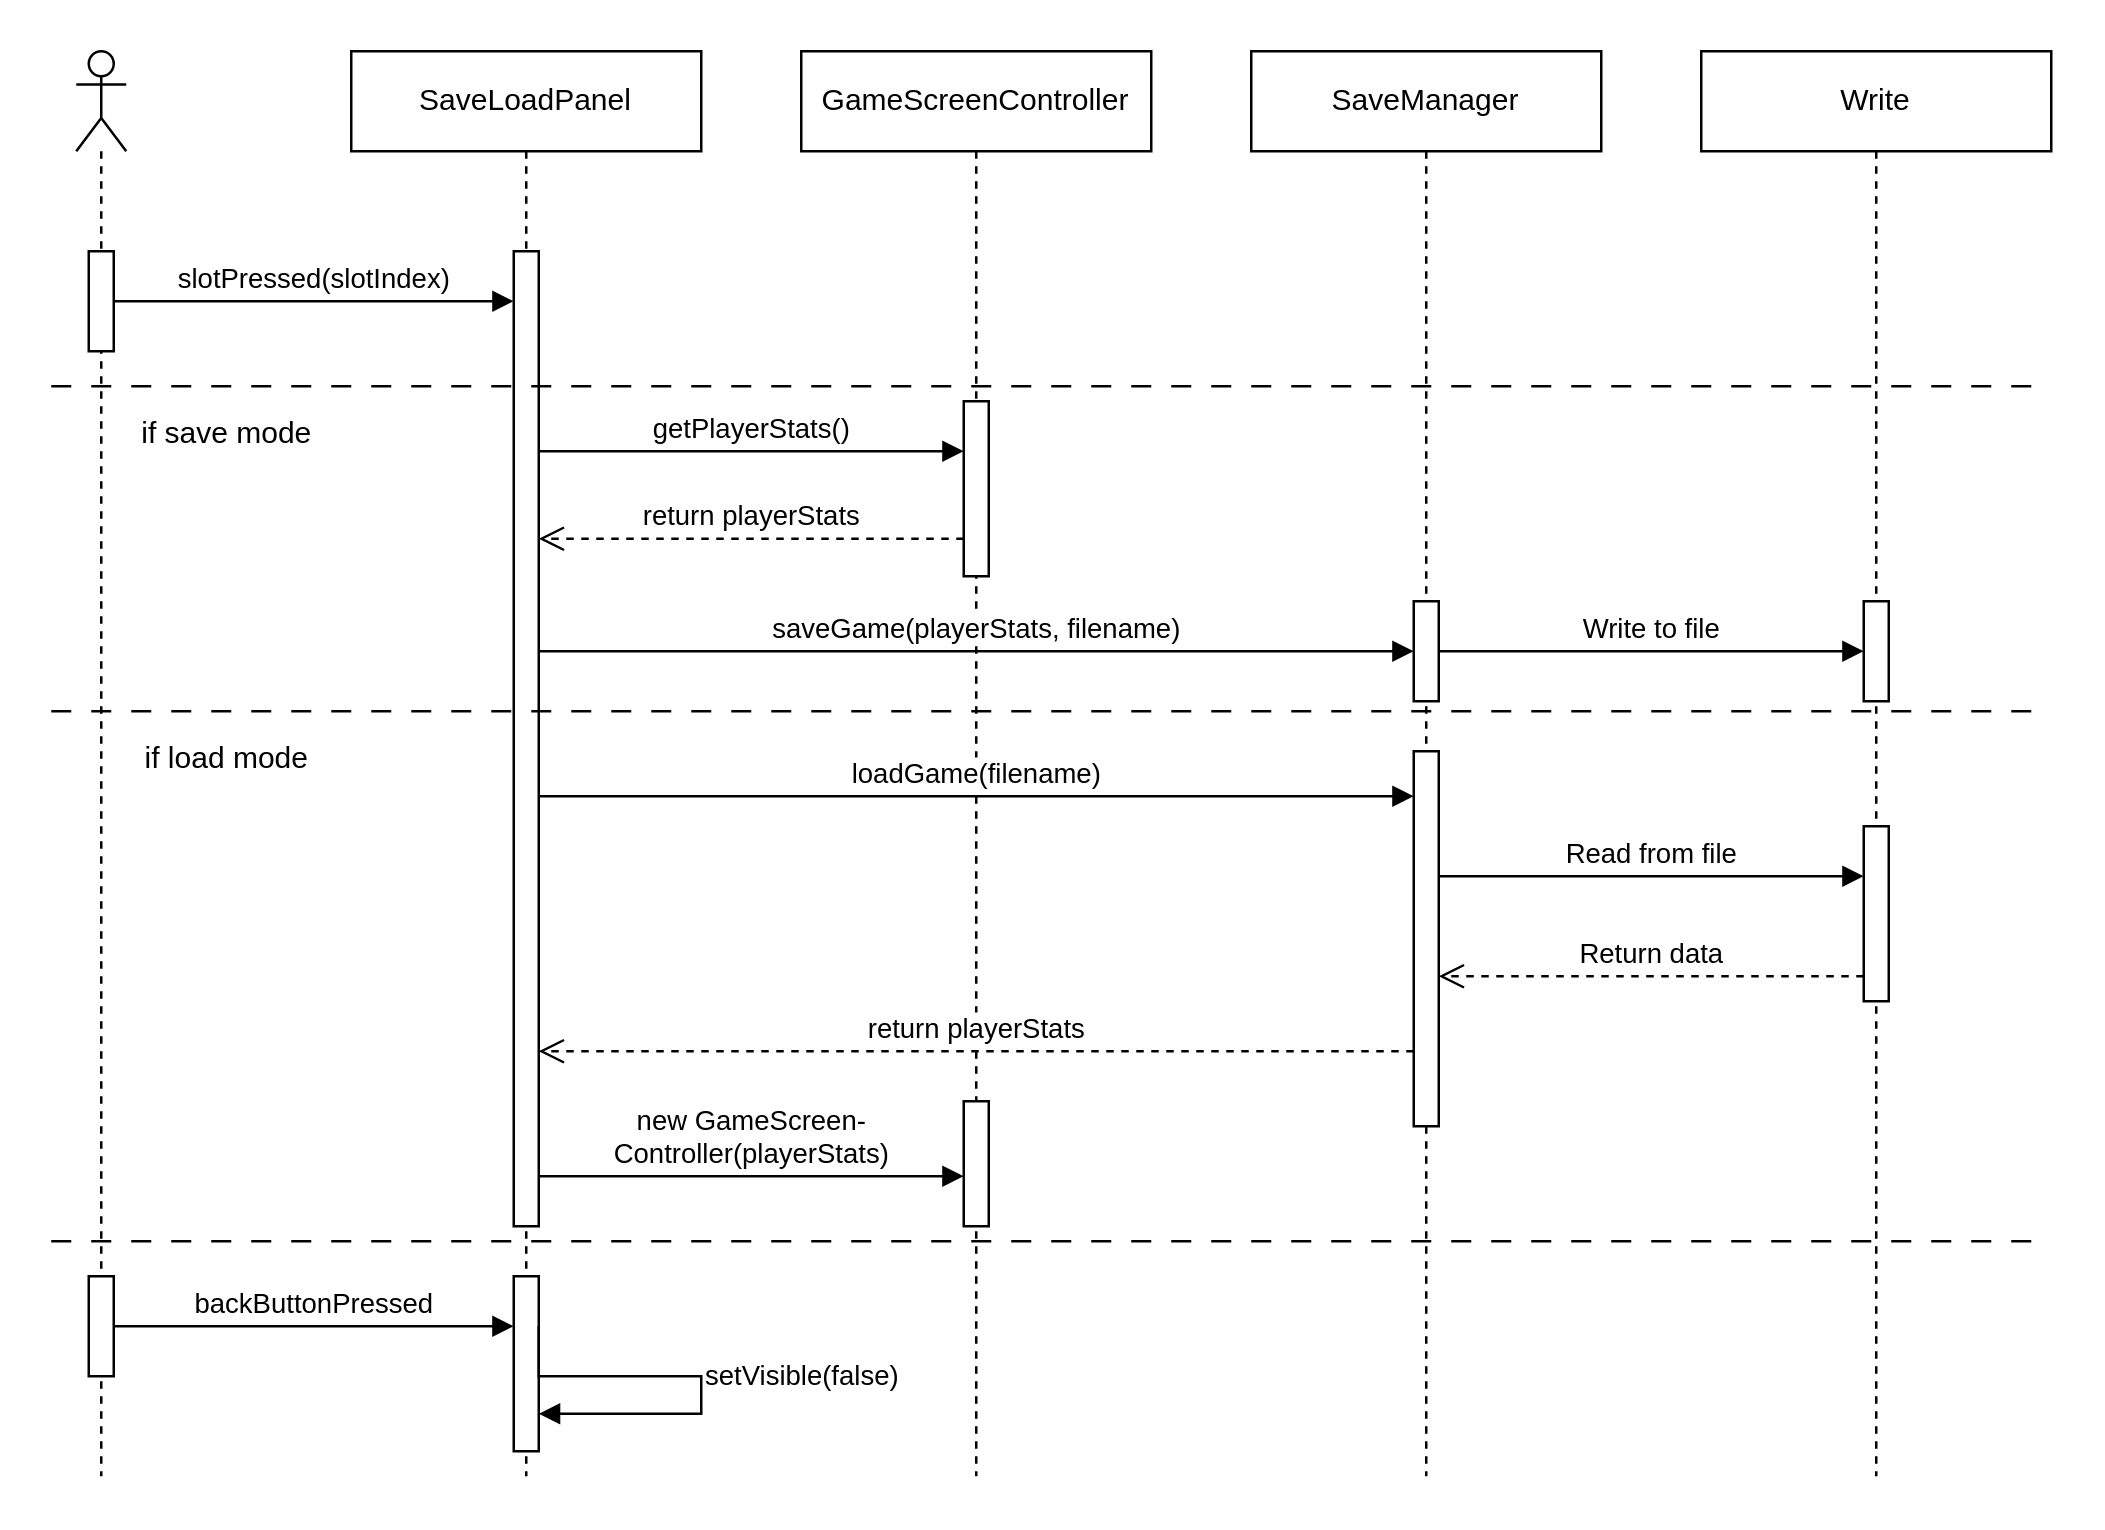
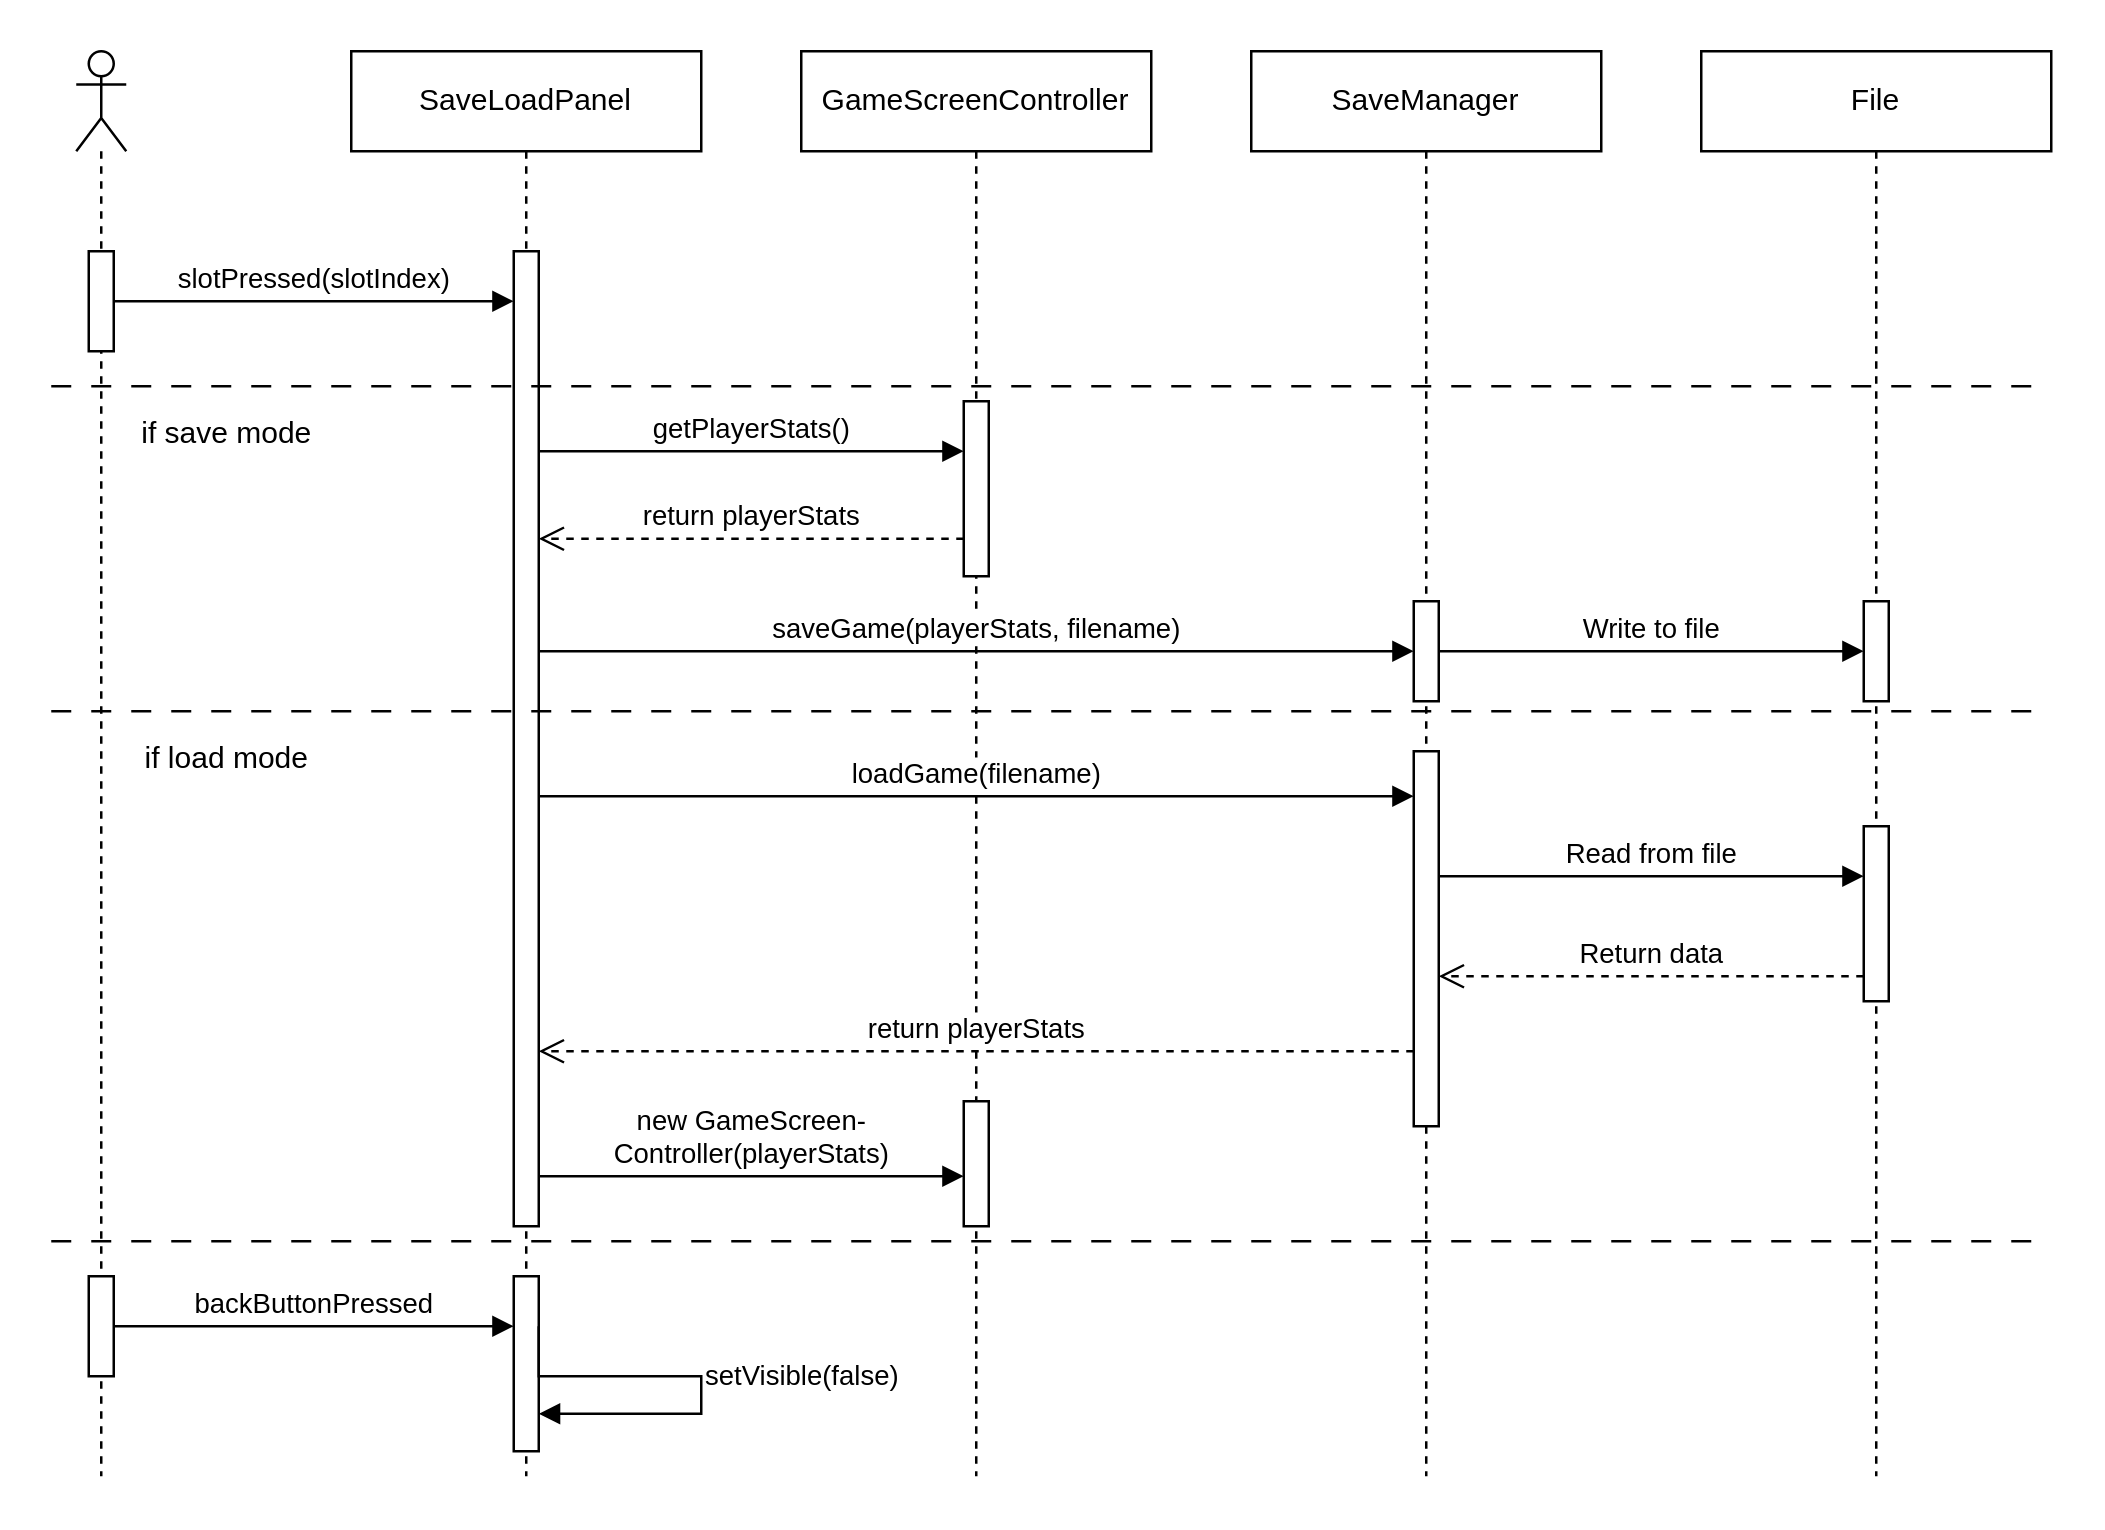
  <mxCell id="0" />
  <mxCell id="1" parent="0" />
  <mxCell id="2" value="" style="shape=umlLifeline;perimeter=lifelinePerimeter;whiteSpace=wrap;html=1;container=1;dropTarget=0;collapsible=0;recursiveResize=0;outlineConnect=0;portConstraint=eastwest;newEdgeStyle={&quot;curved&quot;:0,&quot;rounded&quot;:0};participant=umlActor;" vertex="1" parent="1"><mxGeometry x="30" y="20" width="20" height="570" as="geometry" /></mxCell>
  <mxCell id="3" value="" style="html=1;points=[[0,0,0,0,5],[0,1,0,0,-5],[1,0,0,0,5],[1,1,0,0,-5]];perimeter=orthogonalPerimeter;outlineConnect=0;targetShapes=umlLifeline;portConstraint=eastwest;newEdgeStyle={&quot;curved&quot;:0,&quot;rounded&quot;:0};" vertex="1" parent="2"><mxGeometry x="5" y="80" width="10" height="40" as="geometry" /></mxCell>
  <mxCell id="4" value="" style="html=1;points=[[0,0,0,0,5],[0,1,0,0,-5],[1,0,0,0,5],[1,1,0,0,-5]];perimeter=orthogonalPerimeter;outlineConnect=0;targetShapes=umlLifeline;portConstraint=eastwest;newEdgeStyle={&quot;curved&quot;:0,&quot;rounded&quot;:0};" vertex="1" parent="2"><mxGeometry x="5" y="490" width="10" height="40" as="geometry" /></mxCell>
  <mxCell id="5" value="SaveLoadPanel" style="shape=umlLifeline;perimeter=lifelinePerimeter;whiteSpace=wrap;html=1;container=1;dropTarget=0;collapsible=0;recursiveResize=0;outlineConnect=0;portConstraint=eastwest;newEdgeStyle={&quot;curved&quot;:0,&quot;rounded&quot;:0};" vertex="1" parent="1"><mxGeometry x="140" y="20" width="140" height="570" as="geometry" /></mxCell>
  <mxCell id="6" value="" style="html=1;points=[[0,0,0,0,5],[0,1,0,0,-5],[1,0,0,0,5],[1,1,0,0,-5]];perimeter=orthogonalPerimeter;outlineConnect=0;targetShapes=umlLifeline;portConstraint=eastwest;newEdgeStyle={&quot;curved&quot;:0,&quot;rounded&quot;:0};" vertex="1" parent="5"><mxGeometry x="65" y="80" width="10" height="390" as="geometry" /></mxCell>
  <mxCell id="7" value="" style="html=1;points=[[0,0,0,0,5],[0,1,0,0,-5],[1,0,0,0,5],[1,1,0,0,-5]];perimeter=orthogonalPerimeter;outlineConnect=0;targetShapes=umlLifeline;portConstraint=eastwest;newEdgeStyle={&quot;curved&quot;:0,&quot;rounded&quot;:0};" vertex="1" parent="5"><mxGeometry x="65" y="490" width="10" height="70" as="geometry" /></mxCell>
  <mxCell id="8" value="SaveManager" style="shape=umlLifeline;perimeter=lifelinePerimeter;whiteSpace=wrap;html=1;container=1;dropTarget=0;collapsible=0;recursiveResize=0;outlineConnect=0;portConstraint=eastwest;newEdgeStyle={&quot;curved&quot;:0,&quot;rounded&quot;:0};" vertex="1" parent="1"><mxGeometry x="500" y="20" width="140" height="570" as="geometry" /></mxCell>
  <mxCell id="9" value="" style="html=1;points=[[0,0,0,0,5],[0,1,0,0,-5],[1,0,0,0,5],[1,1,0,0,-5]];perimeter=orthogonalPerimeter;outlineConnect=0;targetShapes=umlLifeline;portConstraint=eastwest;newEdgeStyle={&quot;curved&quot;:0,&quot;rounded&quot;:0};" vertex="1" parent="8"><mxGeometry x="65" y="220" width="10" height="40" as="geometry" /></mxCell>
  <mxCell id="10" value="" style="html=1;points=[[0,0,0,0,5],[0,1,0,0,-5],[1,0,0,0,5],[1,1,0,0,-5]];perimeter=orthogonalPerimeter;outlineConnect=0;targetShapes=umlLifeline;portConstraint=eastwest;newEdgeStyle={&quot;curved&quot;:0,&quot;rounded&quot;:0};" vertex="1" parent="8"><mxGeometry x="65" y="280" width="10" height="150" as="geometry" /></mxCell>
  <mxCell id="11" value="GameScreenController" style="shape=umlLifeline;perimeter=lifelinePerimeter;whiteSpace=wrap;html=1;container=1;dropTarget=0;collapsible=0;recursiveResize=0;outlineConnect=0;portConstraint=eastwest;newEdgeStyle={&quot;curved&quot;:0,&quot;rounded&quot;:0};" vertex="1" parent="1"><mxGeometry x="320" y="20" width="140" height="570" as="geometry" /></mxCell>
  <mxCell id="12" value="" style="html=1;points=[[0,0,0,0,5],[0,1,0,0,-5],[1,0,0,0,5],[1,1,0,0,-5]];perimeter=orthogonalPerimeter;outlineConnect=0;targetShapes=umlLifeline;portConstraint=eastwest;newEdgeStyle={&quot;curved&quot;:0,&quot;rounded&quot;:0};" vertex="1" parent="11"><mxGeometry x="65" y="140" width="10" height="70" as="geometry" /></mxCell>
  <mxCell id="13" value="" style="html=1;points=[[0,0,0,0,5],[0,1,0,0,-5],[1,0,0,0,5],[1,1,0,0,-5]];perimeter=orthogonalPerimeter;outlineConnect=0;targetShapes=umlLifeline;portConstraint=eastwest;newEdgeStyle={&quot;curved&quot;:0,&quot;rounded&quot;:0};" vertex="1" parent="11"><mxGeometry x="65" y="420" width="10" height="50" as="geometry" /></mxCell>
- <mxCell id="14" value="Write" style="shape=umlLifeline;perimeter=lifelinePerimeter;whiteSpace=wrap;html=1;container=1;dropTarget=0;collapsible=0;recursiveResize=0;outlineConnect=0;portConstraint=eastwest;newEdgeStyle={&quot;curved&quot;:0,&quot;rounded&quot;:0};" vertex="1" parent="1"><mxGeometry x="680" y="20" width="140" height="570" as="geometry" /></mxCell>
+ <mxCell id="14" value="File" style="shape=umlLifeline;perimeter=lifelinePerimeter;whiteSpace=wrap;html=1;container=1;dropTarget=0;collapsible=0;recursiveResize=0;outlineConnect=0;portConstraint=eastwest;newEdgeStyle={&quot;curved&quot;:0,&quot;rounded&quot;:0};" vertex="1" parent="1"><mxGeometry x="680" y="20" width="140" height="570" as="geometry" /></mxCell>
  <mxCell id="15" value="" style="html=1;points=[[0,0,0,0,5],[0,1,0,0,-5],[1,0,0,0,5],[1,1,0,0,-5]];perimeter=orthogonalPerimeter;outlineConnect=0;targetShapes=umlLifeline;portConstraint=eastwest;newEdgeStyle={&quot;curved&quot;:0,&quot;rounded&quot;:0};" vertex="1" parent="14"><mxGeometry x="65" y="220" width="10" height="40" as="geometry" /></mxCell>
  <mxCell id="16" value="" style="html=1;points=[[0,0,0,0,5],[0,1,0,0,-5],[1,0,0,0,5],[1,1,0,0,-5]];perimeter=orthogonalPerimeter;outlineConnect=0;targetShapes=umlLifeline;portConstraint=eastwest;newEdgeStyle={&quot;curved&quot;:0,&quot;rounded&quot;:0};" vertex="1" parent="14"><mxGeometry x="65" y="310" width="10" height="70" as="geometry" /></mxCell>
  <mxCell id="17" value="slotPressed(slotIndex)" style="html=1;verticalAlign=bottom;endArrow=block;curved=0;rounded=0;" edge="1" parent="1" source="3" target="6"><mxGeometry width="80" relative="1" as="geometry"><mxPoint x="70" y="120" as="sourcePoint" /><mxPoint x="150" y="120" as="targetPoint" /></mxGeometry></mxCell>
  <mxCell id="18" value="if save mode" style="text;html=1;align=center;verticalAlign=middle;resizable=0;points=[];autosize=1;strokeColor=none;fillColor=none;" vertex="1" parent="1"><mxGeometry x="45" y="158" width="90" height="30" as="geometry" /></mxCell>
  <mxCell id="19" value="" style="line;strokeWidth=1;fillColor=none;align=left;verticalAlign=middle;spacingTop=-1;spacingLeft=3;spacingRight=3;rotatable=0;labelPosition=right;points=[];portConstraint=eastwest;strokeColor=inherit;dashed=1;dashPattern=8 8;" vertex="1" parent="1"><mxGeometry x="20" y="150" width="800" height="8" as="geometry" /></mxCell>
  <mxCell id="20" value="getPlayerStats()" style="html=1;verticalAlign=bottom;endArrow=block;curved=0;rounded=0;" edge="1" parent="1"><mxGeometry width="80" relative="1" as="geometry"><mxPoint x="215" y="180" as="sourcePoint" /><mxPoint x="385" y="180" as="targetPoint" /><Array as="points"><mxPoint x="340" y="180" /></Array></mxGeometry></mxCell>
  <mxCell id="21" value="return playerStats" style="html=1;verticalAlign=bottom;endArrow=open;dashed=1;endSize=8;curved=0;rounded=0;" edge="1" parent="1"><mxGeometry relative="1" as="geometry"><mxPoint x="385" y="215" as="sourcePoint" /><mxPoint x="215" y="215" as="targetPoint" /></mxGeometry></mxCell>
  <mxCell id="22" value="saveGame(playerStats, filename)" style="html=1;verticalAlign=bottom;endArrow=block;curved=0;rounded=0;" edge="1" parent="1"><mxGeometry width="80" relative="1" as="geometry"><mxPoint x="215" y="260" as="sourcePoint" /><mxPoint x="565" y="260" as="targetPoint" /></mxGeometry></mxCell>
  <mxCell id="23" value="Write to file" style="html=1;verticalAlign=bottom;endArrow=block;curved=0;rounded=0;" edge="1" parent="1" target="15"><mxGeometry width="80" relative="1" as="geometry"><mxPoint x="575" y="260" as="sourcePoint" /><mxPoint x="690" y="260" as="targetPoint" /></mxGeometry></mxCell>
  <mxCell id="24" value="" style="line;strokeWidth=1;fillColor=none;align=left;verticalAlign=middle;spacingTop=-1;spacingLeft=3;spacingRight=3;rotatable=0;labelPosition=right;points=[];portConstraint=eastwest;strokeColor=inherit;dashed=1;dashPattern=8 8;" vertex="1" parent="1"><mxGeometry x="20" y="280" width="800" height="8" as="geometry" /></mxCell>
  <mxCell id="25" value="if load mode" style="text;html=1;align=center;verticalAlign=middle;resizable=0;points=[];autosize=1;strokeColor=none;fillColor=none;" vertex="1" parent="1"><mxGeometry x="45" y="288" width="90" height="30" as="geometry" /></mxCell>
  <mxCell id="26" value="loadGame(filename)" style="html=1;verticalAlign=bottom;endArrow=block;curved=0;rounded=0;" edge="1" parent="1"><mxGeometry width="80" relative="1" as="geometry"><mxPoint x="215" y="318" as="sourcePoint" /><mxPoint x="565" y="318" as="targetPoint" /></mxGeometry></mxCell>
  <mxCell id="27" value="return playerStats" style="html=1;verticalAlign=bottom;endArrow=open;dashed=1;endSize=8;curved=0;rounded=0;" edge="1" parent="1"><mxGeometry relative="1" as="geometry"><mxPoint x="565" y="420" as="sourcePoint" /><mxPoint x="215" y="420" as="targetPoint" /></mxGeometry></mxCell>
  <mxCell id="28" value="new GameScreen-&lt;div&gt;Controller(playerStats)&lt;/div&gt;" style="html=1;verticalAlign=bottom;endArrow=block;curved=0;rounded=0;" edge="1" parent="1"><mxGeometry width="80" relative="1" as="geometry"><mxPoint x="215" y="470" as="sourcePoint" /><mxPoint x="385" y="470" as="targetPoint" /><Array as="points"><mxPoint x="340" y="470" /></Array></mxGeometry></mxCell>
  <mxCell id="29" value="" style="line;strokeWidth=1;fillColor=none;align=left;verticalAlign=middle;spacingTop=-1;spacingLeft=3;spacingRight=3;rotatable=0;labelPosition=right;points=[];portConstraint=eastwest;strokeColor=inherit;dashed=1;dashPattern=8 8;" vertex="1" parent="1"><mxGeometry x="20" y="492" width="800" height="8" as="geometry" /></mxCell>
  <mxCell id="30" value="Read from file" style="html=1;verticalAlign=bottom;endArrow=block;curved=0;rounded=0;" edge="1" parent="1" target="16"><mxGeometry width="80" relative="1" as="geometry"><mxPoint x="575" y="350" as="sourcePoint" /><mxPoint x="690" y="350" as="targetPoint" /></mxGeometry></mxCell>
  <mxCell id="31" value="Return data" style="html=1;verticalAlign=bottom;endArrow=open;dashed=1;endSize=8;curved=0;rounded=0;" edge="1" parent="1" source="16"><mxGeometry relative="1" as="geometry"><mxPoint x="690" y="390" as="sourcePoint" /><mxPoint x="575" y="390" as="targetPoint" /></mxGeometry></mxCell>
  <mxCell id="32" value="backButtonPressed" style="html=1;verticalAlign=bottom;endArrow=block;curved=0;rounded=0;" edge="1" parent="1"><mxGeometry width="80" relative="1" as="geometry"><mxPoint x="45" y="530" as="sourcePoint" /><mxPoint x="205" y="530" as="targetPoint" /></mxGeometry></mxCell>
  <mxCell id="33" value="setVisible(false)" style="html=1;align=left;spacingLeft=2;endArrow=block;rounded=0;edgeStyle=orthogonalEdgeStyle;curved=0;rounded=0;" edge="1" target="7" parent="1"><mxGeometry relative="1" as="geometry"><mxPoint x="215" y="530" as="sourcePoint" /><Array as="points"><mxPoint x="215" y="550" /><mxPoint x="280" y="550" /><mxPoint x="280" y="565" /></Array><mxPoint x="230" y="565" as="targetPoint" /></mxGeometry></mxCell>
